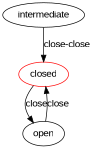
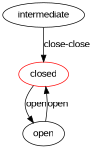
  digraph {
    fontname="Liberation Sans"
    node [fontname="Liberation Sans"]
    edge [fontname="Liberation Sans"]
    closed [color=red]
    open
    intermediate
-   closed -> open [label=close]
-   open -> closed [label=close]
+   closed -> open [label=open]
+   open -> closed [label=open]
    intermediate -> closed [label="close-close"]
  }
